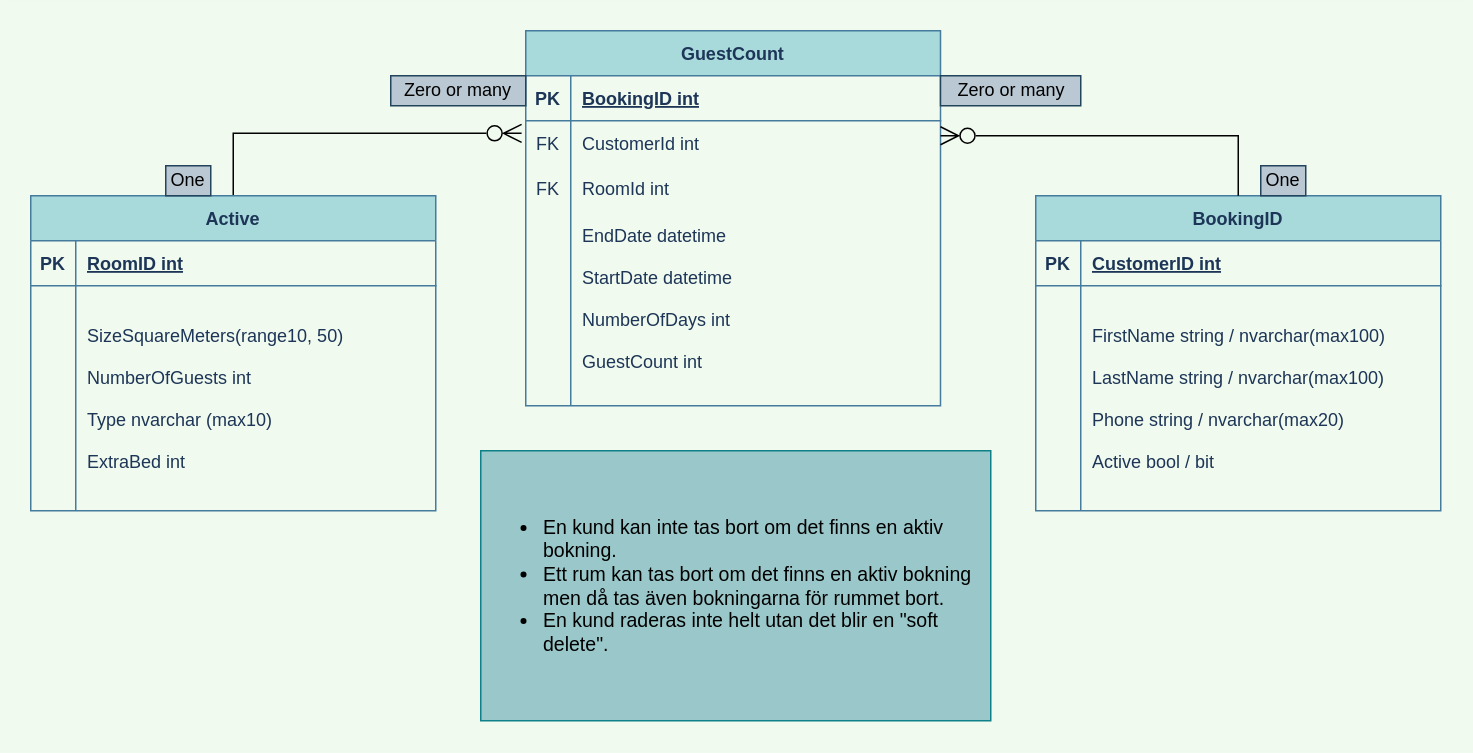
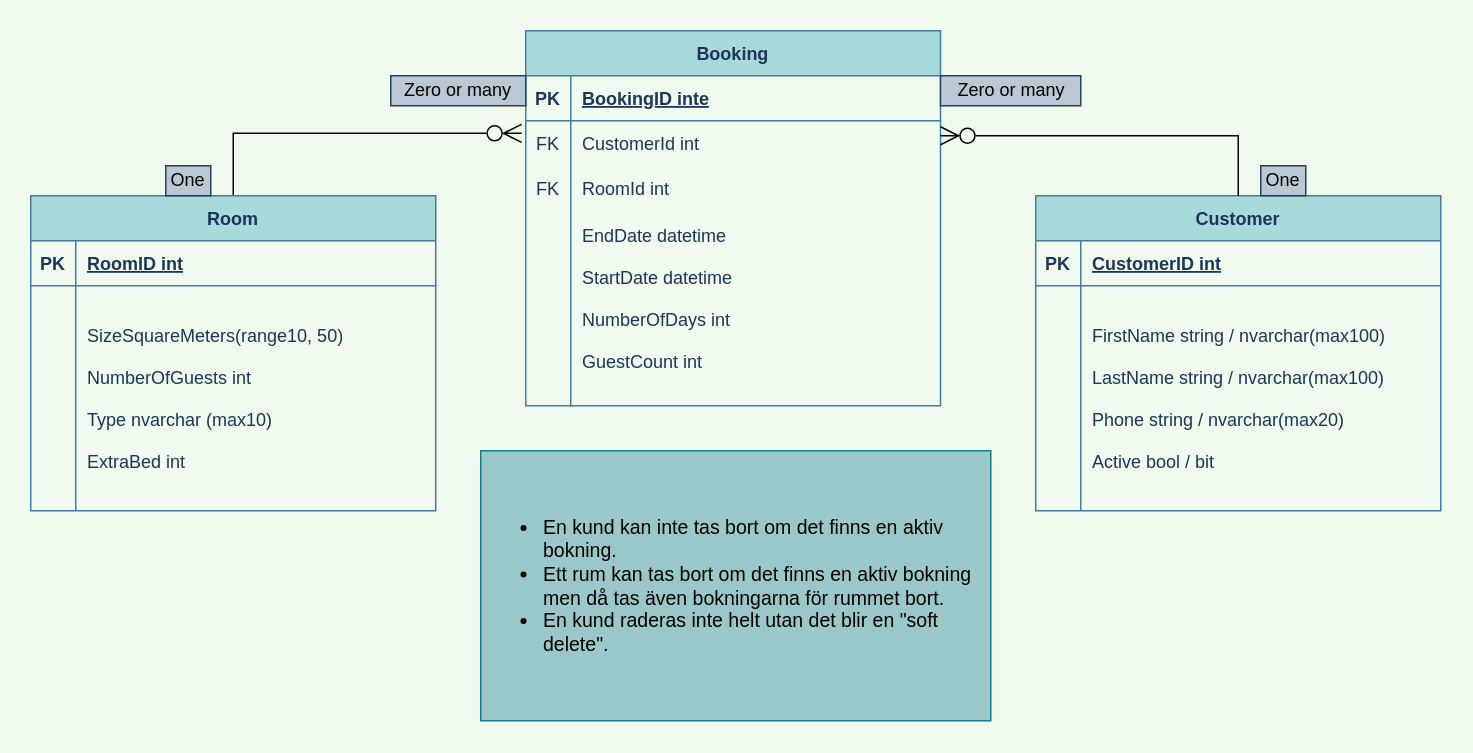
  <mxCell id="0" />
  <mxCell id="1" parent="0" />
  <mxCell id="2" style="edgeStyle=orthogonalEdgeStyle;rounded=0;orthogonalLoop=1;jettySize=auto;html=1;entryX=-0.01;entryY=0.28;entryDx=0;entryDy=0;entryPerimeter=0;startArrow=none;startFill=0;endArrow=ERzeroToMany;endFill=0;strokeWidth=1;endSize=10;" parent="1" source="3" target="21" edge="1"><mxGeometry relative="1" as="geometry" /></mxCell>
- <mxCell id="3" value="Active" style="shape=table;startSize=30;container=1;collapsible=1;childLayout=tableLayout;fixedRows=1;rowLines=0;fontStyle=1;align=center;resizeLast=1;fontColor=#1D3557;strokeColor=#457B9D;fillColor=#A8DADC;" parent="1" vertex="1"><mxGeometry x="20" y="130" width="270" height="210" as="geometry" /></mxCell>
+ <mxCell id="3" value="Room" style="shape=table;startSize=30;container=1;collapsible=1;childLayout=tableLayout;fixedRows=1;rowLines=0;fontStyle=1;align=center;resizeLast=1;fontColor=#1D3557;strokeColor=#457B9D;fillColor=#A8DADC;" parent="1" vertex="1"><mxGeometry x="20" y="130" width="270" height="210" as="geometry" /></mxCell>
  <mxCell id="4" value="" style="shape=tableRow;horizontal=0;startSize=0;swimlaneHead=0;swimlaneBody=0;fillColor=none;collapsible=0;dropTarget=0;points=[[0,0.5],[1,0.5]];portConstraint=eastwest;top=0;left=0;right=0;bottom=1;fontColor=#1D3557;strokeColor=#457B9D;" parent="3" vertex="1"><mxGeometry y="30" width="270" height="30" as="geometry" /></mxCell>
  <mxCell id="5" value="PK" style="shape=partialRectangle;connectable=0;fillColor=none;top=0;left=0;bottom=0;right=0;fontStyle=1;overflow=hidden;fontColor=#1D3557;strokeColor=#457B9D;" parent="4" vertex="1"><mxGeometry width="30" height="30" as="geometry"><mxRectangle width="30" height="30" as="alternateBounds" /></mxGeometry></mxCell>
  <mxCell id="6" value="RoomID int" style="shape=partialRectangle;connectable=0;fillColor=none;top=0;left=0;bottom=0;right=0;align=left;spacingLeft=6;fontStyle=5;overflow=hidden;fontColor=#1D3557;strokeColor=#457B9D;" parent="4" vertex="1"><mxGeometry x="30" width="240" height="30" as="geometry"><mxRectangle width="240" height="30" as="alternateBounds" /></mxGeometry></mxCell>
  <mxCell id="7" value="" style="shape=tableRow;horizontal=0;startSize=0;swimlaneHead=0;swimlaneBody=0;fillColor=none;collapsible=0;dropTarget=0;points=[[0,0.5],[1,0.5]];portConstraint=eastwest;top=0;left=0;right=0;bottom=0;fontColor=#1D3557;strokeColor=#457B9D;" parent="3" vertex="1"><mxGeometry y="60" width="270" height="150" as="geometry" /></mxCell>
  <mxCell id="8" value="" style="shape=partialRectangle;connectable=0;fillColor=none;top=0;left=0;bottom=0;right=0;editable=1;overflow=hidden;fontColor=#1D3557;strokeColor=#457B9D;" parent="7" vertex="1"><mxGeometry width="30" height="150" as="geometry"><mxRectangle width="30" height="150" as="alternateBounds" /></mxGeometry></mxCell>
  <mxCell id="9" value="SizeSquareMeters(range10, 50)&#10;&#10;NumberOfGuests int&#10;&#10;Type nvarchar (max10)&#10;&#10;ExtraBed int" style="shape=partialRectangle;connectable=0;fillColor=none;top=0;left=0;bottom=0;right=0;align=left;spacingLeft=6;overflow=hidden;fontColor=#1D3557;strokeColor=#457B9D;" parent="7" vertex="1"><mxGeometry x="30" width="240" height="150" as="geometry"><mxRectangle width="240" height="150" as="alternateBounds" /></mxGeometry></mxCell>
- <mxCell id="10" value="BookingID" style="shape=table;startSize=30;container=1;collapsible=1;childLayout=tableLayout;fixedRows=1;rowLines=0;fontStyle=1;align=center;resizeLast=1;fontColor=#1D3557;strokeColor=#457B9D;fillColor=#A8DADC;" parent="1" vertex="1"><mxGeometry x="690" y="130" width="270" height="210" as="geometry" /></mxCell>
+ <mxCell id="10" value="Customer" style="shape=table;startSize=30;container=1;collapsible=1;childLayout=tableLayout;fixedRows=1;rowLines=0;fontStyle=1;align=center;resizeLast=1;fontColor=#1D3557;strokeColor=#457B9D;fillColor=#A8DADC;" parent="1" vertex="1"><mxGeometry x="690" y="130" width="270" height="210" as="geometry" /></mxCell>
  <mxCell id="11" value="" style="shape=tableRow;horizontal=0;startSize=0;swimlaneHead=0;swimlaneBody=0;fillColor=none;collapsible=0;dropTarget=0;points=[[0,0.5],[1,0.5]];portConstraint=eastwest;top=0;left=0;right=0;bottom=1;fontColor=#1D3557;strokeColor=#457B9D;" parent="10" vertex="1"><mxGeometry y="30" width="270" height="30" as="geometry" /></mxCell>
  <mxCell id="12" value="PK" style="shape=partialRectangle;connectable=0;fillColor=none;top=0;left=0;bottom=0;right=0;fontStyle=1;overflow=hidden;fontColor=#1D3557;strokeColor=#457B9D;" parent="11" vertex="1"><mxGeometry width="30" height="30" as="geometry"><mxRectangle width="30" height="30" as="alternateBounds" /></mxGeometry></mxCell>
  <mxCell id="13" value="CustomerID int" style="shape=partialRectangle;connectable=0;fillColor=none;top=0;left=0;bottom=0;right=0;align=left;spacingLeft=6;fontStyle=5;overflow=hidden;fontColor=#1D3557;strokeColor=#457B9D;" parent="11" vertex="1"><mxGeometry x="30" width="240" height="30" as="geometry"><mxRectangle width="240" height="30" as="alternateBounds" /></mxGeometry></mxCell>
  <mxCell id="14" value="" style="shape=tableRow;horizontal=0;startSize=0;swimlaneHead=0;swimlaneBody=0;fillColor=none;collapsible=0;dropTarget=0;points=[[0,0.5],[1,0.5]];portConstraint=eastwest;top=0;left=0;right=0;bottom=0;fontColor=#1D3557;strokeColor=#457B9D;" parent="10" vertex="1"><mxGeometry y="60" width="270" height="150" as="geometry" /></mxCell>
  <mxCell id="15" value="" style="shape=partialRectangle;connectable=0;fillColor=none;top=0;left=0;bottom=0;right=0;editable=1;overflow=hidden;fontColor=#1D3557;strokeColor=#457B9D;" parent="14" vertex="1"><mxGeometry width="30" height="150" as="geometry"><mxRectangle width="30" height="150" as="alternateBounds" /></mxGeometry></mxCell>
  <mxCell id="16" value="FirstName string / nvarchar(max100)&#10;&#10;LastName string / nvarchar(max100)&#10;&#10;Phone string / nvarchar(max20)&#10;&#10;Active bool / bit" style="shape=partialRectangle;connectable=0;fillColor=none;top=0;left=0;bottom=0;right=0;align=left;spacingLeft=6;overflow=hidden;fontColor=#1D3557;strokeColor=#457B9D;" parent="14" vertex="1"><mxGeometry x="30" width="240" height="150" as="geometry"><mxRectangle width="240" height="150" as="alternateBounds" /></mxGeometry></mxCell>
- <mxCell id="17" value="GuestCount" style="shape=table;startSize=30;container=1;collapsible=1;childLayout=tableLayout;fixedRows=1;rowLines=0;fontStyle=1;align=center;resizeLast=1;fontColor=#1D3557;strokeColor=#457B9D;fillColor=#A8DADC;" parent="1" vertex="1"><mxGeometry x="350" y="20" width="276.5" height="250" as="geometry" /></mxCell>
+ <mxCell id="17" value="Booking" style="shape=table;startSize=30;container=1;collapsible=1;childLayout=tableLayout;fixedRows=1;rowLines=0;fontStyle=1;align=center;resizeLast=1;fontColor=#1D3557;strokeColor=#457B9D;fillColor=#A8DADC;" parent="1" vertex="1"><mxGeometry x="350" y="20" width="276.5" height="250" as="geometry" /></mxCell>
  <mxCell id="18" value="" style="shape=tableRow;horizontal=0;startSize=0;swimlaneHead=0;swimlaneBody=0;fillColor=none;collapsible=0;dropTarget=0;points=[[0,0.5],[1,0.5]];portConstraint=eastwest;top=0;left=0;right=0;bottom=1;fontColor=#1D3557;strokeColor=#457B9D;" parent="17" vertex="1"><mxGeometry y="30" width="276.5" height="30" as="geometry" /></mxCell>
  <mxCell id="19" value="PK" style="shape=partialRectangle;connectable=0;fillColor=none;top=0;left=0;bottom=0;right=0;fontStyle=1;overflow=hidden;fontColor=#1D3557;strokeColor=#457B9D;" parent="18" vertex="1"><mxGeometry width="30" height="30" as="geometry"><mxRectangle width="30" height="30" as="alternateBounds" /></mxGeometry></mxCell>
- <mxCell id="20" value="BookingID int" style="shape=partialRectangle;connectable=0;fillColor=none;top=0;left=0;bottom=0;right=0;align=left;spacingLeft=6;fontStyle=5;overflow=hidden;fontColor=#1D3557;strokeColor=#457B9D;" parent="18" vertex="1"><mxGeometry x="30" width="246.5" height="30" as="geometry"><mxRectangle width="246.5" height="30" as="alternateBounds" /></mxGeometry></mxCell>
+ <mxCell id="20" value="BookingID inte" style="shape=partialRectangle;connectable=0;fillColor=none;top=0;left=0;bottom=0;right=0;align=left;spacingLeft=6;fontStyle=5;overflow=hidden;fontColor=#1D3557;strokeColor=#457B9D;" parent="18" vertex="1"><mxGeometry x="30" width="246.5" height="30" as="geometry"><mxRectangle width="246.5" height="30" as="alternateBounds" /></mxGeometry></mxCell>
  <mxCell id="21" value="" style="shape=tableRow;horizontal=0;startSize=0;swimlaneHead=0;swimlaneBody=0;fillColor=none;collapsible=0;dropTarget=0;points=[[0,0.5],[1,0.5]];portConstraint=eastwest;top=0;left=0;right=0;bottom=0;fontColor=#1D3557;strokeColor=#457B9D;" parent="17" vertex="1"><mxGeometry y="60" width="276.5" height="30" as="geometry" /></mxCell>
  <mxCell id="22" value="FK" style="shape=partialRectangle;connectable=0;fillColor=none;top=0;left=0;bottom=0;right=0;editable=1;overflow=hidden;fontColor=#1D3557;strokeColor=#457B9D;" parent="21" vertex="1"><mxGeometry width="30" height="30" as="geometry"><mxRectangle width="30" height="30" as="alternateBounds" /></mxGeometry></mxCell>
  <mxCell id="23" value="CustomerId int" style="shape=partialRectangle;connectable=0;fillColor=none;top=0;left=0;bottom=0;right=0;align=left;spacingLeft=6;overflow=hidden;fontColor=#1D3557;strokeColor=#457B9D;" parent="21" vertex="1"><mxGeometry x="30" width="246.5" height="30" as="geometry"><mxRectangle width="246.5" height="30" as="alternateBounds" /></mxGeometry></mxCell>
  <mxCell id="24" value="" style="shape=tableRow;horizontal=0;startSize=0;swimlaneHead=0;swimlaneBody=0;fillColor=none;collapsible=0;dropTarget=0;points=[[0,0.5],[1,0.5]];portConstraint=eastwest;top=0;left=0;right=0;bottom=0;fontColor=#1D3557;strokeColor=#457B9D;" parent="17" vertex="1"><mxGeometry y="90" width="276.5" height="30" as="geometry" /></mxCell>
  <mxCell id="25" value="FK" style="shape=partialRectangle;connectable=0;fillColor=none;top=0;left=0;bottom=0;right=0;editable=1;overflow=hidden;fontColor=#1D3557;strokeColor=#457B9D;" parent="24" vertex="1"><mxGeometry width="30" height="30" as="geometry"><mxRectangle width="30" height="30" as="alternateBounds" /></mxGeometry></mxCell>
  <mxCell id="26" value="RoomId int" style="shape=partialRectangle;connectable=0;fillColor=none;top=0;left=0;bottom=0;right=0;align=left;spacingLeft=6;overflow=hidden;fontColor=#1D3557;strokeColor=#457B9D;" parent="24" vertex="1"><mxGeometry x="30" width="246.5" height="30" as="geometry"><mxRectangle width="246.5" height="30" as="alternateBounds" /></mxGeometry></mxCell>
  <mxCell id="27" value="" style="shape=tableRow;horizontal=0;startSize=0;swimlaneHead=0;swimlaneBody=0;fillColor=none;collapsible=0;dropTarget=0;points=[[0,0.5],[1,0.5]];portConstraint=eastwest;top=0;left=0;right=0;bottom=0;fontColor=#1D3557;strokeColor=#457B9D;" parent="17" vertex="1"><mxGeometry y="120" width="276.5" height="130" as="geometry" /></mxCell>
  <mxCell id="28" value="" style="shape=partialRectangle;connectable=0;fillColor=none;top=0;left=0;bottom=0;right=0;editable=1;overflow=hidden;fontColor=#1D3557;strokeColor=#457B9D;" parent="27" vertex="1"><mxGeometry width="30" height="130" as="geometry"><mxRectangle width="30" height="130" as="alternateBounds" /></mxGeometry></mxCell>
  <mxCell id="29" value="EndDate datetime&#10;&#10;StartDate datetime&#10;&#10;NumberOfDays int&#10;&#10;GuestCount int&#10;" style="shape=partialRectangle;connectable=0;fillColor=none;top=0;left=0;bottom=0;right=0;align=left;spacingLeft=6;overflow=hidden;fontColor=#1D3557;strokeColor=#457B9D;" parent="27" vertex="1"><mxGeometry x="30" width="246.5" height="130" as="geometry"><mxRectangle width="246.5" height="130" as="alternateBounds" /></mxGeometry></mxCell>
  <mxCell id="30" style="edgeStyle=orthogonalEdgeStyle;rounded=0;orthogonalLoop=1;jettySize=auto;html=1;entryX=0.5;entryY=0;entryDx=0;entryDy=0;endArrow=none;endFill=0;startArrow=ERzeroToMany;startFill=0;strokeWidth=1;endSize=10;startSize=10;" parent="1" source="21" target="10" edge="1"><mxGeometry relative="1" as="geometry"><Array as="points"><mxPoint x="825" y="90" /></Array></mxGeometry></mxCell>
  <mxCell id="31" value="" style="shape=partialRectangle;connectable=0;fillColor=none;top=0;left=0;bottom=0;right=0;align=left;spacingLeft=6;overflow=hidden;fontColor=#1D3557;strokeColor=#457B9D;" parent="1" vertex="1"><mxGeometry x="270" y="260" width="150" height="30" as="geometry"><mxRectangle width="150" height="30" as="alternateBounds" /></mxGeometry></mxCell>
  <mxCell id="32" value="Zero or many" style="text;html=1;strokeColor=#23445d;fillColor=#bac8d3;align=center;verticalAlign=middle;whiteSpace=wrap;rounded=0;" parent="1" vertex="1"><mxGeometry x="260" y="50" width="90" height="20" as="geometry" /></mxCell>
  <mxCell id="33" value="One" style="text;html=1;strokeColor=#23445d;fillColor=#bac8d3;align=center;verticalAlign=middle;whiteSpace=wrap;rounded=0;" parent="1" vertex="1"><mxGeometry x="110" y="110" width="30" height="20" as="geometry" /></mxCell>
  <mxCell id="34" value="Zero or many" style="text;html=1;strokeColor=#23445d;fillColor=#bac8d3;align=center;verticalAlign=middle;whiteSpace=wrap;rounded=0;fillStyle=auto;" parent="1" vertex="1"><mxGeometry x="626.5" y="50" width="93.5" height="20" as="geometry" /></mxCell>
  <mxCell id="35" value="One" style="text;html=1;strokeColor=#23445d;fillColor=#bac8d3;align=center;verticalAlign=middle;whiteSpace=wrap;rounded=0;" parent="1" vertex="1"><mxGeometry x="840" y="110" width="30" height="20" as="geometry" /></mxCell>
  <mxCell id="36" value="&lt;ul style=&quot;font-size: 13px;&quot;&gt;&lt;li&gt;En kund kan inte tas bort om det finns en aktiv bokning.&lt;/li&gt;&lt;li&gt;Ett rum kan tas bort om det finns en aktiv bokning men då tas även bokningarna för rummet bort.&amp;nbsp;&lt;/li&gt;&lt;li&gt;En kund raderas inte helt utan det blir en &quot;soft delete&quot;.&lt;/li&gt;&lt;/ul&gt;" style="text;html=1;strokeColor=#0e8088;fillColor=#9AC7C9;align=left;verticalAlign=middle;whiteSpace=wrap;rounded=0;gradientColor=none;fillStyle=solid;" vertex="1" parent="1"><mxGeometry x="320" y="300" width="340" height="180" as="geometry" /></mxCell>
